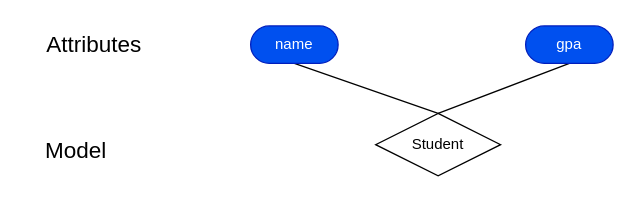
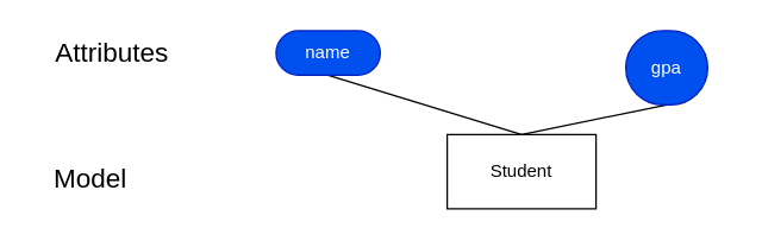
  <mxCell id="0" />
  <mxCell id="1" parent="0" />
  <mxCell id="2" style="edgeStyle=none;html=1;exitX=0.5;exitY=0;exitDx=0;exitDy=0;entryX=0.5;entryY=1;entryDx=0;entryDy=0;endArrow=none;endFill=0;" edge="1" parent="1" source="4" target="5"><mxGeometry relative="1" as="geometry" /></mxCell>
  <mxCell id="3" style="edgeStyle=none;html=1;exitX=0.5;exitY=0;exitDx=0;exitDy=0;entryX=0.5;entryY=1;entryDx=0;entryDy=0;endArrow=none;endFill=0;" edge="1" parent="1" source="4" target="6"><mxGeometry relative="1" as="geometry" /></mxCell>
- <mxCell id="4" value="Student" style="rhombus;whiteSpace=wrap;html=1;" vertex="1" parent="1"><mxGeometry x="300" y="90" width="100" height="50" as="geometry" /></mxCell>
- <mxCell id="5" value="name" style="rounded=1;whiteSpace=wrap;html=1;arcSize=50;fillColor=#0050ef;fontColor=#ffffff;strokeColor=#001DBC;" vertex="1" parent="1"><mxGeometry x="200" y="20" width="70" height="30" as="geometry" /></mxCell>
- <mxCell id="6" value="gpa" style="rounded=1;whiteSpace=wrap;html=1;arcSize=50;fillColor=#0050ef;fontColor=#ffffff;strokeColor=#001DBC;" vertex="1" parent="1"><mxGeometry x="420" y="20" width="70" height="30" as="geometry" /></mxCell>
+ <mxCell id="4" value="Student" style="rounded=0;whiteSpace=wrap;html=1;" vertex="1" parent="1"><mxGeometry x="300" y="90" width="100" height="50" as="geometry" /></mxCell>
+ <mxCell id="5" value="name" style="rounded=1;whiteSpace=wrap;html=1;arcSize=50;fillColor=#0050ef;fontColor=#ffffff;strokeColor=#001DBC;" vertex="1" parent="1"><mxGeometry x="185" y="20" width="70" height="30" as="geometry" /></mxCell>
+ <mxCell id="6" value="gpa" style="rounded=1;whiteSpace=wrap;html=1;arcSize=50;fillColor=#0050ef;fontColor=#ffffff;strokeColor=#001DBC;" vertex="1" parent="1"><mxGeometry x="420" y="20" width="55" height="50" as="geometry" /></mxCell>
  <mxCell id="7" value="&lt;font style=&quot;font-size: 18px;&quot;&gt;Attributes&lt;/font&gt;" style="text;html=1;strokeColor=none;fillColor=none;align=center;verticalAlign=middle;whiteSpace=wrap;rounded=0;" vertex="1" parent="1"><mxGeometry x="20" y="20" width="110" height="30" as="geometry" /></mxCell>
  <mxCell id="8" value="&lt;font style=&quot;font-size: 18px;&quot;&gt;Model&lt;/font&gt;" style="text;html=1;align=center;verticalAlign=middle;resizable=0;points=[];autosize=1;strokeColor=none;fillColor=none;" vertex="1" parent="1"><mxGeometry x="25" y="100" width="70" height="40" as="geometry" /></mxCell>
